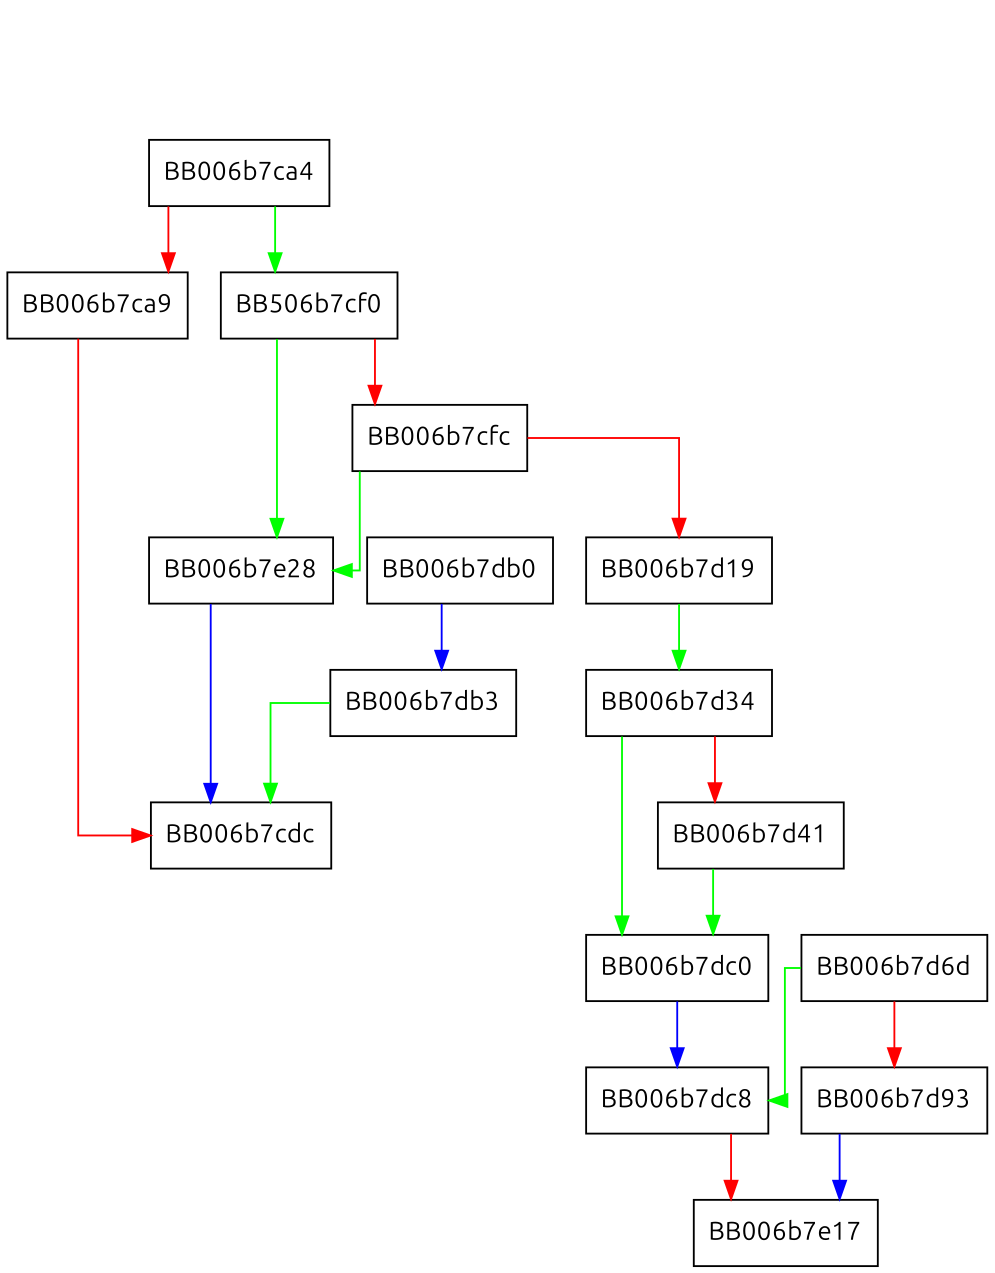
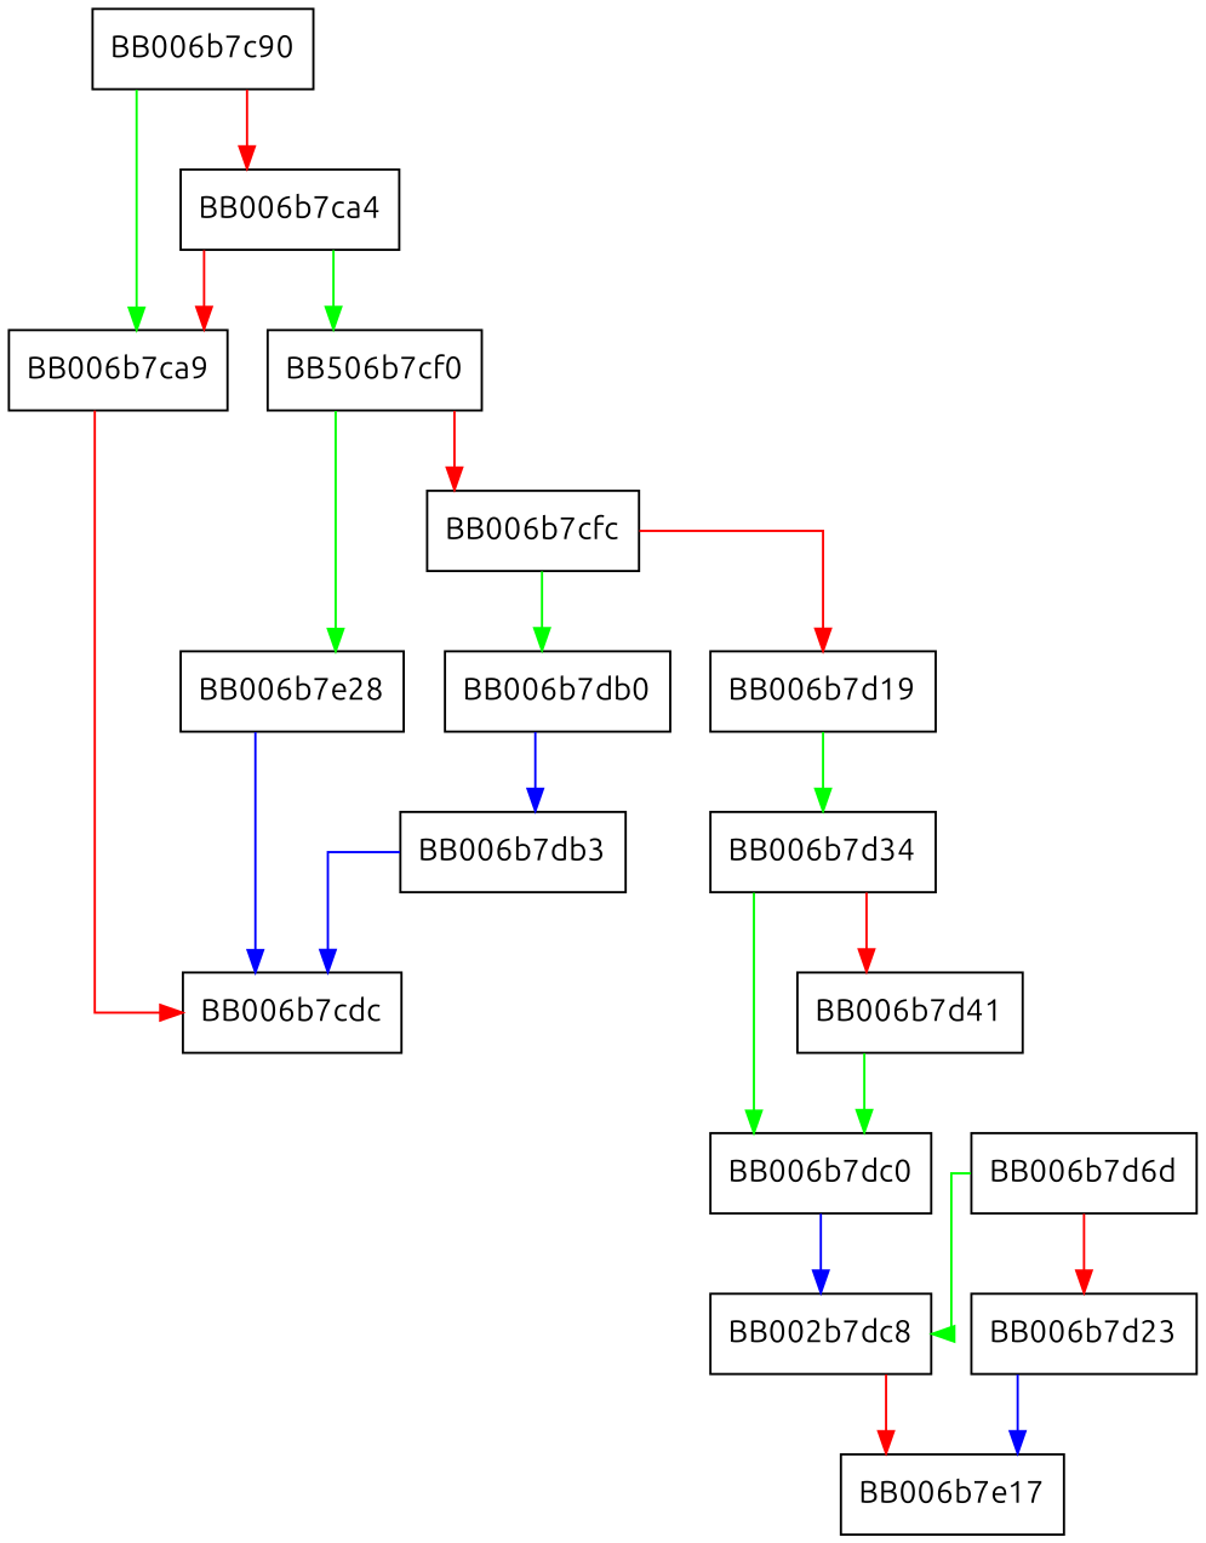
  digraph {
    fontname=Ubuntu
    splines=ortho
    node [fontname=Ubuntu shape=box]
    edge [color=green fontname=Ubuntu]
+   BB006b7c90
    BB006b7ca9
    n3 [label=BB006b7ca4]
    BB006b7cdc
    n5 [label=BB506b7cf0]
    BB006b7e28
    BB006b7cfc
    BB006b7db0
    BB006b7d19
    BB006b7db3
    BB006b7d34
    BB006b7dc0
    BB006b7d41
-   BB006b7dc8
+   BB006b7dc8 [label=BB002b7dc8]
    BB006b7e17
    BB006b7d6d
-   BB006b7d93
+   BB006b7d93 [label=BB006b7d23]
+   BB006b7c90 -> BB006b7ca9
+   BB006b7c90 -> n3 [color=red]
    BB006b7ca9 -> BB006b7cdc [color=red]
    n3 -> BB006b7ca9 [color=red]
    n3 -> n5
    n5 -> BB006b7e28
    n5 -> BB006b7cfc [color=red]
    BB006b7e28 -> BB006b7cdc [color=blue]
-   BB006b7cfc -> BB006b7e28
+   BB006b7cfc -> BB006b7db0
    BB006b7cfc -> BB006b7d19 [color=red]
    BB006b7db0 -> BB006b7db3 [color=blue]
    BB006b7d19 -> BB006b7d34
-   BB006b7db3 -> BB006b7cdc
+   BB006b7db3 -> BB006b7cdc [color=blue]
    BB006b7d34 -> BB006b7dc0
    BB006b7d34 -> BB006b7d41 [color=red]
    BB006b7dc0 -> BB006b7dc8 [color=blue]
    BB006b7d41 -> BB006b7dc0
    BB006b7dc8 -> BB006b7e17 [color=red]
    BB006b7d6d -> BB006b7dc8
    BB006b7d6d -> BB006b7d93 [color=red]
    BB006b7d93 -> BB006b7e17 [color=blue]
  }
